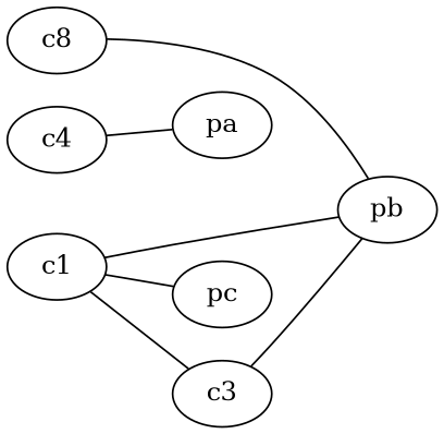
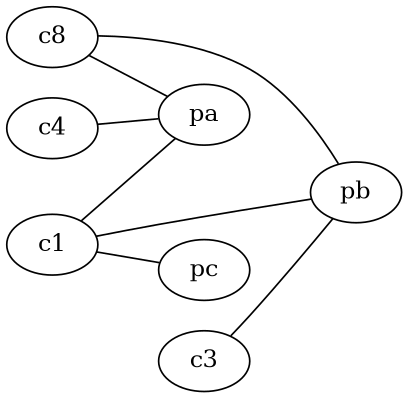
  strict graph {
    fontname="DejaVu Serif"
    rankdir=LR
    node [fontname="DejaVu Serif" tipo=c]
    edge [fontname="DejaVu Serif"]
    pa [tipo=p]
    c1
    pb [tipo=p]
    pc [tipo=p]
    n5 [label=c8]
    c3
    c4
-   c1 -- c3
+   c1 -- pa
    c1 -- pb
    c1 -- pc
+   n5 -- pa
    n5 -- pb
    c3 -- pb
    c4 -- pa
  }
